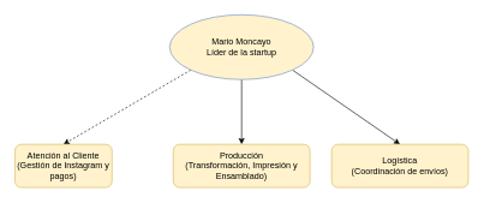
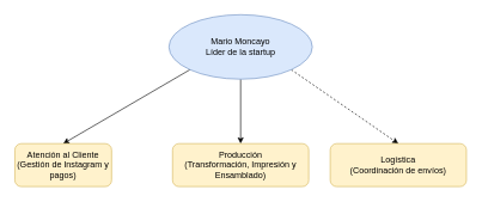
  <mxCell id="0" />
  <mxCell id="1" parent="0" />
- <mxCell id="2" style="rounded=0;orthogonalLoop=1;jettySize=auto;html=1;exitX=0;exitY=1;exitDx=0;exitDy=0;entryX=0.5;entryY=0;entryDx=0;entryDy=0;dashed=1;" edge="1" parent="1" source="5" target="6"><mxGeometry relative="1" as="geometry" /></mxCell>
+ <mxCell id="2" style="rounded=0;orthogonalLoop=1;jettySize=auto;html=1;exitX=0;exitY=1;exitDx=0;exitDy=0;entryX=0.5;entryY=0;entryDx=0;entryDy=0;" edge="1" parent="1" source="5" target="6"><mxGeometry relative="1" as="geometry" /></mxCell>
  <mxCell id="3" style="edgeStyle=orthogonalEdgeStyle;rounded=0;orthogonalLoop=1;jettySize=auto;html=1;exitX=0.5;exitY=1;exitDx=0;exitDy=0;entryX=0.5;entryY=0;entryDx=0;entryDy=0;" edge="1" parent="1" source="5" target="7"><mxGeometry relative="1" as="geometry" /></mxCell>
- <mxCell id="4" style="rounded=0;orthogonalLoop=1;jettySize=auto;html=1;exitX=1;exitY=1;exitDx=0;exitDy=0;entryX=0.5;entryY=0;entryDx=0;entryDy=0;" edge="1" parent="1" source="5" target="8"><mxGeometry relative="1" as="geometry" /></mxCell>
- <mxCell id="5" value="Mario Moncayo&lt;div&gt;Líder de la startup&lt;/div&gt;" style="ellipse;whiteSpace=wrap;html=1;fillColor=#fff2cc;strokeColor=#6c8ebf;" vertex="1" parent="1"><mxGeometry x="235" y="20" width="200" height="90" as="geometry" /></mxCell>
+ <mxCell id="4" style="rounded=0;orthogonalLoop=1;jettySize=auto;html=1;exitX=1;exitY=1;exitDx=0;exitDy=0;entryX=0.5;entryY=0;entryDx=0;entryDy=0;dashed=1;" edge="1" parent="1" source="5" target="8"><mxGeometry relative="1" as="geometry" /></mxCell>
+ <mxCell id="5" value="Mario Moncayo&lt;div&gt;Líder de la startup&lt;/div&gt;" style="ellipse;whiteSpace=wrap;html=1;fillColor=#dae8fc;strokeColor=#6c8ebf;" vertex="1" parent="1"><mxGeometry x="235" y="20" width="200" height="90" as="geometry" /></mxCell>
  <mxCell id="6" value="Atención al Cliente&lt;div&gt;(Gestión de Instagram y pagos)&lt;/div&gt;" style="rounded=1;whiteSpace=wrap;html=1;fillColor=#fff2cc;strokeColor=#d6b656;" vertex="1" parent="1"><mxGeometry x="20" y="200" width="135" height="60" as="geometry" /></mxCell>
  <mxCell id="7" value="Producción&lt;div&gt;(Transformación, Impresión y Ensamblado)&lt;/div&gt;" style="rounded=1;whiteSpace=wrap;html=1;fillColor=#fff2cc;strokeColor=#d6b656;" vertex="1" parent="1"><mxGeometry x="240" y="200" width="190" height="60" as="geometry" /></mxCell>
  <mxCell id="8" value="Logística&lt;div&gt;(Coordinación de envíos)&lt;/div&gt;" style="rounded=1;whiteSpace=wrap;html=1;fillColor=#fff2cc;strokeColor=#d6b656;" vertex="1" parent="1"><mxGeometry x="460" y="200" width="190" height="60" as="geometry" /></mxCell>
